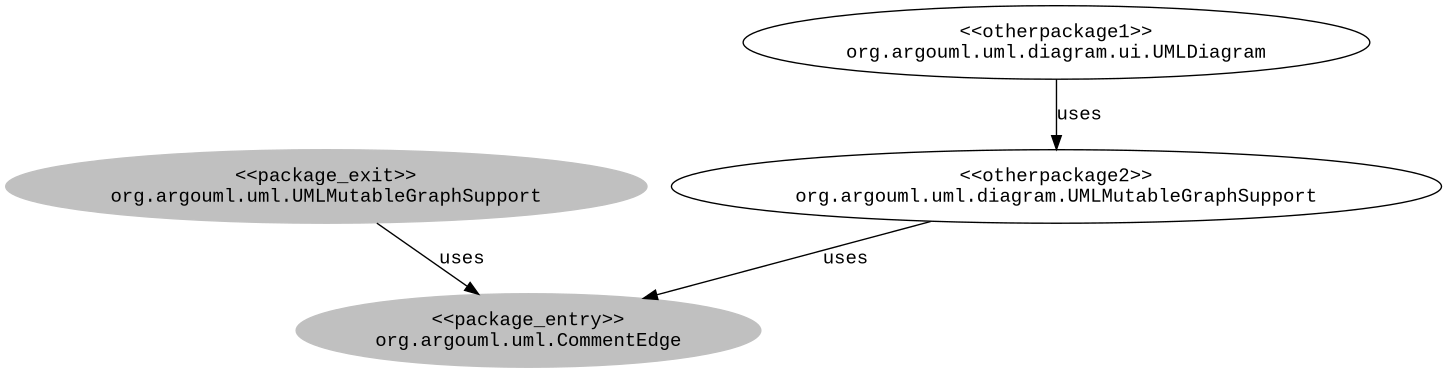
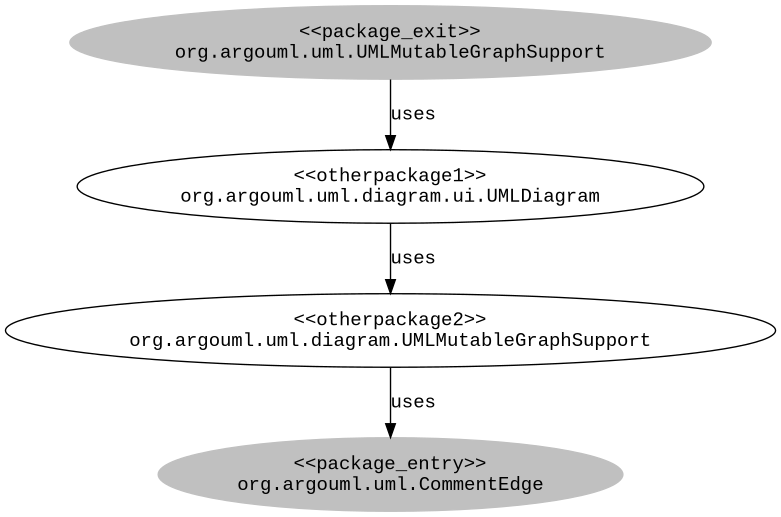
  digraph {
    fontname="Liberation Mono"
    node [fontname="Liberation Mono"]
    edge [fontname="Liberation Mono"]
    n1 [color=grey label="<<package_exit>>\norg.argouml.uml.UMLMutableGraphSupport" style=filled]
    n2 [label="<<otherpackage1>>\norg.argouml.uml.diagram.ui.UMLDiagram"]
    n3 [label="<<otherpackage2>>\norg.argouml.uml.diagram.UMLMutableGraphSupport"]
    n4 [color=grey label="<<package_entry>>\norg.argouml.uml.CommentEdge" style=filled]
-   n1 -> n4 [label=uses]
+   n1 -> n2 [label=uses]
    n2 -> n3 [label=uses]
    n3 -> n4 [label=uses]
  }
